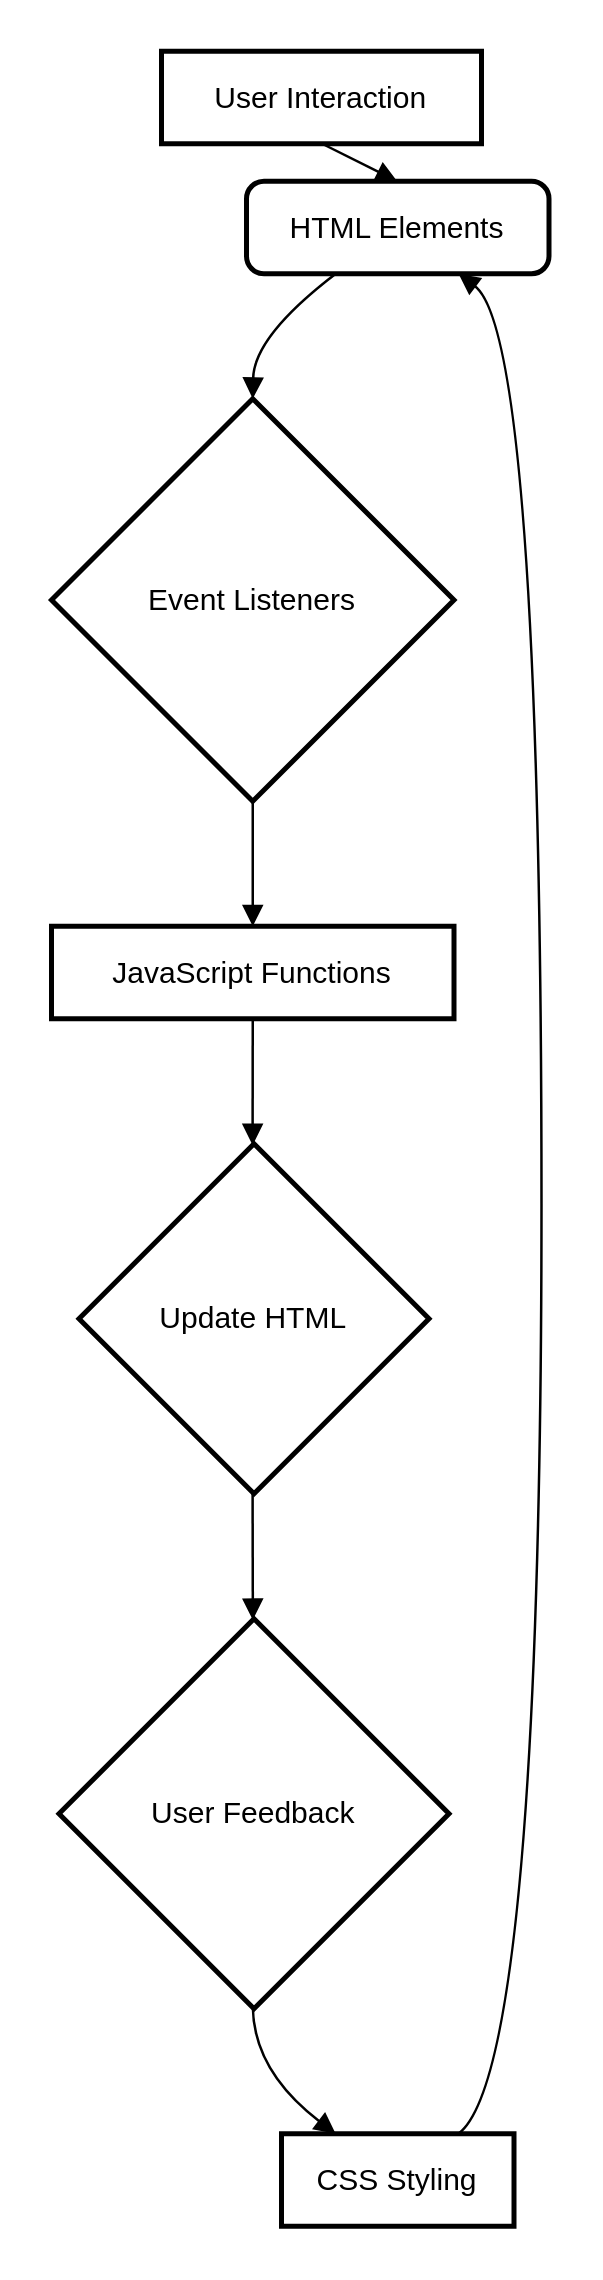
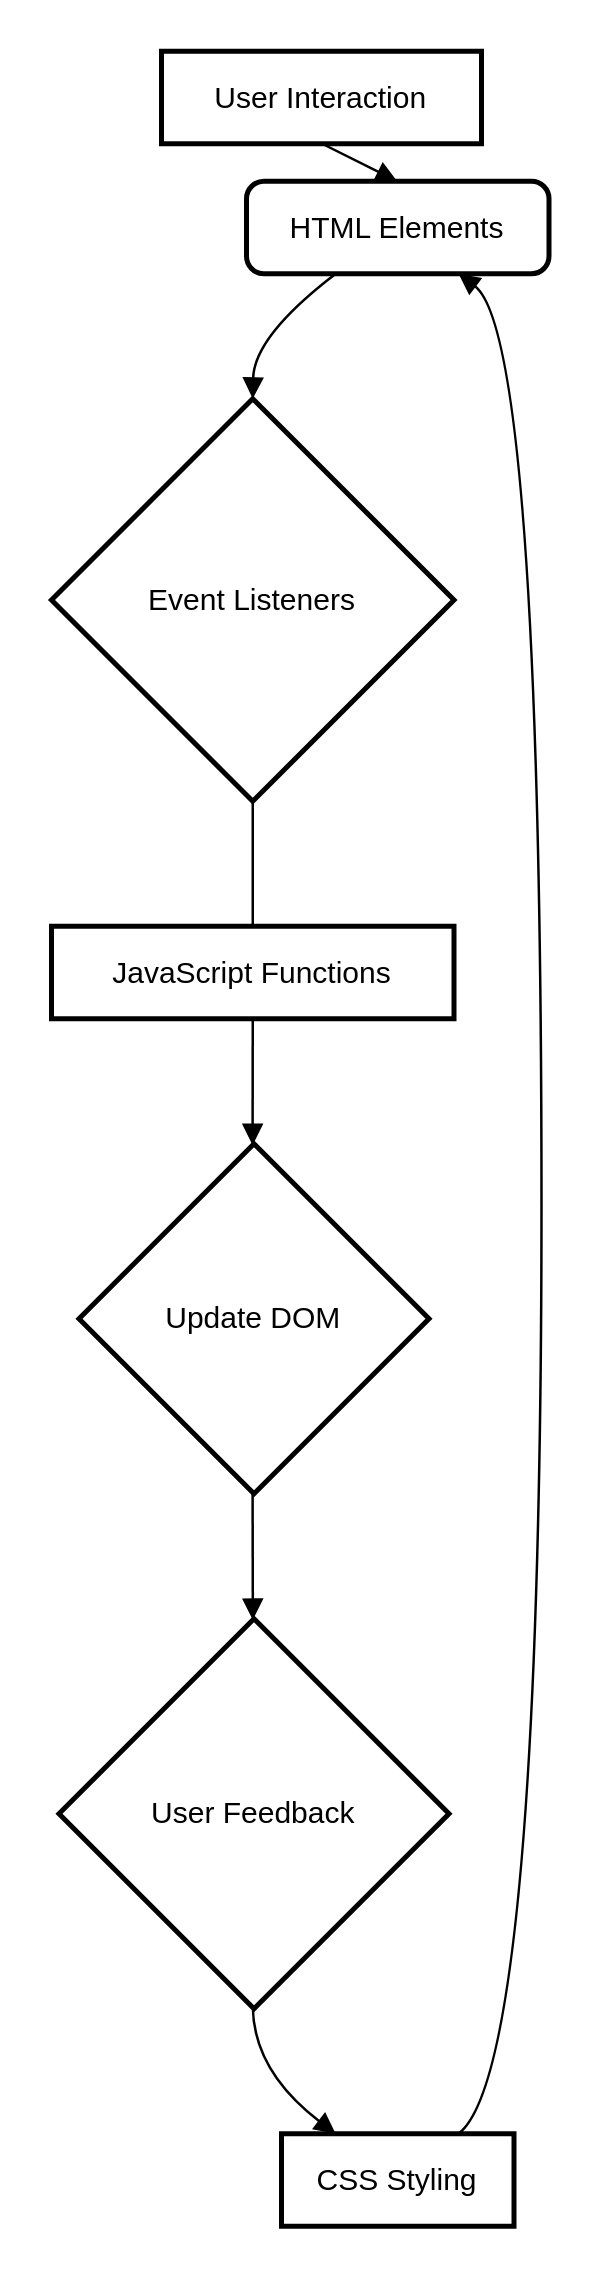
  <mxCell id="0" />
  <mxCell id="1" parent="0" />
  <mxCell id="2" value="User Interaction" style="whiteSpace=wrap;strokeWidth=2;" vertex="1" parent="1"><mxGeometry x="64" y="20" width="128" height="37" as="geometry" /></mxCell>
  <mxCell id="3" value="HTML Elements" style="rounded=1;absoluteArcSize=1;arcSize=14;whiteSpace=wrap;strokeWidth=2;" vertex="1" parent="1"><mxGeometry x="98" y="72" width="121" height="37" as="geometry" /></mxCell>
  <mxCell id="4" value="Event Listeners" style="rhombus;strokeWidth=2;whiteSpace=wrap;" vertex="1" parent="1"><mxGeometry y="159" width="161" height="161" as="geometry" x="20" /></mxCell>
  <mxCell id="5" value="JavaScript Functions" style="whiteSpace=wrap;strokeWidth=2;" vertex="1" parent="1"><mxGeometry y="370" width="161" height="37" as="geometry" x="20" /></mxCell>
- <mxCell id="6" value="Update HTML" style="rhombus;strokeWidth=2;whiteSpace=wrap;" vertex="1" parent="1"><mxGeometry x="31" y="457" width="140" height="140" as="geometry" /></mxCell>
+ <mxCell id="6" value="Update DOM" style="rhombus;strokeWidth=2;whiteSpace=wrap;" vertex="1" parent="1"><mxGeometry x="31" y="457" width="140" height="140" as="geometry" /></mxCell>
  <mxCell id="7" value="User Feedback" style="rhombus;strokeWidth=2;whiteSpace=wrap;" vertex="1" parent="1"><mxGeometry x="23" y="647" width="156" height="156" as="geometry" /></mxCell>
  <mxCell id="8" value="CSS Styling" style="whiteSpace=wrap;strokeWidth=2;" vertex="1" parent="1"><mxGeometry x="112" y="853" width="93" height="37" as="geometry" /></mxCell>
  <mxCell id="9" value="" style="curved=1;startArrow=none;endArrow=block;exitX=0.502;exitY=1;entryX=0.498;entryY=0;" edge="1" parent="1" source="2" target="3"><mxGeometry relative="1" as="geometry"><Array as="points" /></mxGeometry></mxCell>
  <mxCell id="10" value="" style="curved=1;startArrow=none;endArrow=block;exitX=0.295;exitY=1;entryX=0.5;entryY=0;" edge="1" parent="1" source="3" target="4"><mxGeometry relative="1" as="geometry"><Array as="points"><mxPoint x="101" y="134" /></Array></mxGeometry></mxCell>
- <mxCell id="11" value="" style="curved=1;startArrow=none;endArrow=block;exitX=0.5;exitY=1;entryX=0.5;entryY=0;" edge="1" parent="1" source="4" target="5"><mxGeometry relative="1" as="geometry"><Array as="points" /></mxGeometry></mxCell>
+ <mxCell id="11" value="" style="curved=1;startArrow=none;endArrow=none;exitX=0.5;exitY=1;entryX=0.5;entryY=0;" edge="1" parent="1" source="4" target="5"><mxGeometry relative="1" as="geometry"><Array as="points" /></mxGeometry></mxCell>
  <mxCell id="12" value="" style="curved=1;startArrow=none;endArrow=block;exitX=0.5;exitY=1;entryX=0.496;entryY=0;" edge="1" parent="1" source="5" target="6"><mxGeometry relative="1" as="geometry"><Array as="points" /></mxGeometry></mxCell>
  <mxCell id="13" value="" style="curved=1;startArrow=none;endArrow=block;exitX=0.496;exitY=1;entryX=0.497;entryY=0;" edge="1" parent="1" source="6" target="7"><mxGeometry relative="1" as="geometry"><Array as="points" /></mxGeometry></mxCell>
  <mxCell id="14" value="" style="curved=1;startArrow=none;endArrow=block;exitX=0.497;exitY=1;entryX=0.233;entryY=0;" edge="1" parent="1" source="7" target="8"><mxGeometry relative="1" as="geometry"><Array as="points"><mxPoint x="101" y="828" /></Array></mxGeometry></mxCell>
  <mxCell id="15" value="" style="curved=1;startArrow=none;endArrow=block;exitX=0.761;exitY=0;entryX=0.701;entryY=1;" edge="1" parent="1" source="8" target="3"><mxGeometry relative="1" as="geometry"><Array as="points"><mxPoint x="216" y="828" /><mxPoint x="216" y="134" /></Array></mxGeometry></mxCell>
